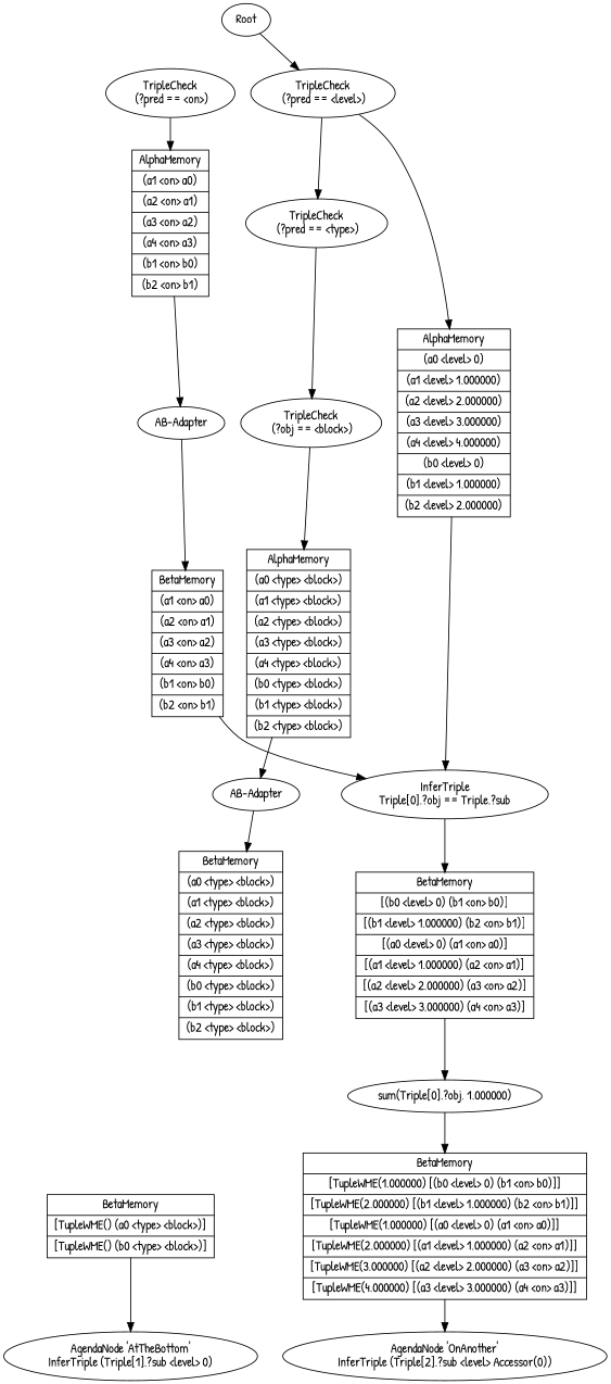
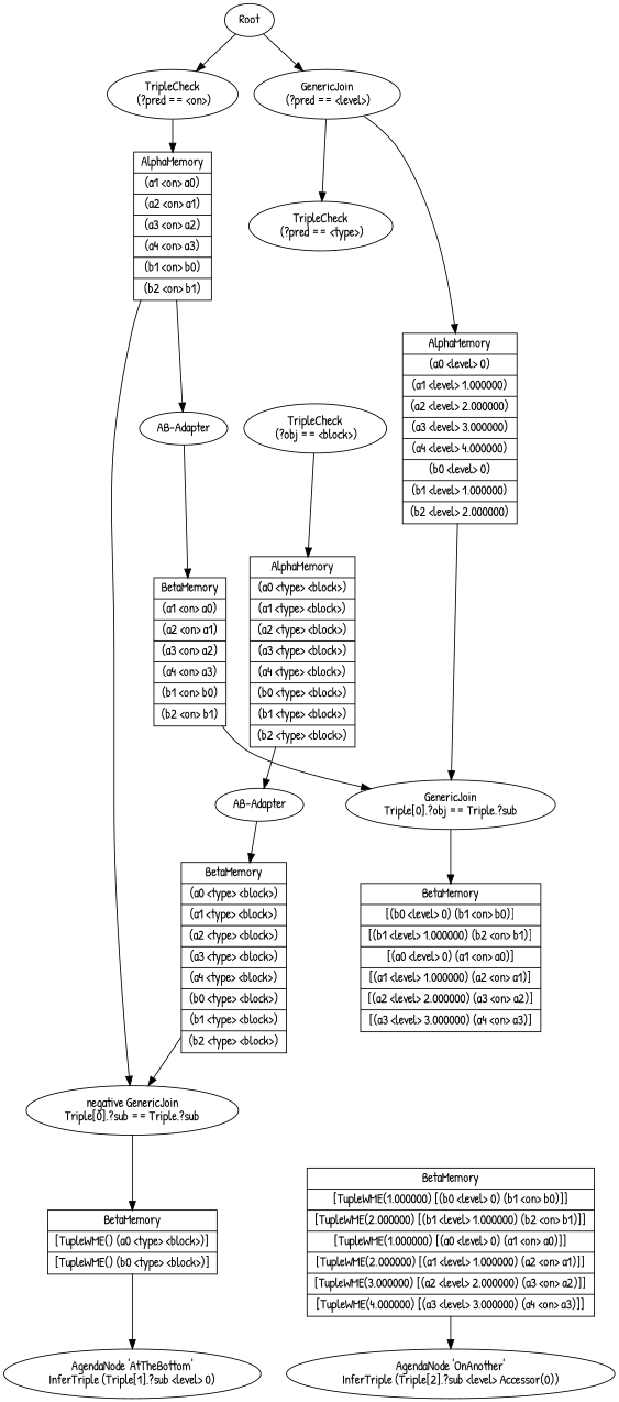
  digraph {
    fontname="Patrick Hand"
    node [fontname="Patrick Hand"]
    edge [fontname="Patrick Hand"]
    n1 [label=Root]
    n2 [label="TripleCheck\n (?pred == \<on\>)"]
-   n3 [label="TripleCheck\n (?pred == \<level\>)"]
+   n3 [label="GenericJoin\n (?pred == \<level\>)"]
    n4 [label="TripleCheck\n (?pred == \<type\>)"]
    n5 [label="TripleCheck\n (?obj == \<block\>)"]
    n6 [label="{AlphaMemory|(a1 \<on\> a0)|(a2 \<on\> a1)|(a3 \<on\> a2)|(a4 \<on\> a3)|(b1 \<on\> b0)|(b2 \<on\> b1)}" shape=record]
    n7 [label="{AlphaMemory|(a0 \<level\> 0)|(a1 \<level\> 1.000000)|(a2 \<level\> 2.000000)|(a3 \<level\> 3.000000)|(a4 \<level\> 4.000000)|(b0 \<level\> 0)|(b1 \<level\> 1.000000)|(b2 \<level\> 2.000000)}" shape=record]
    n8 [label="{AlphaMemory|(a0 \<type\> \<block\>)|(a1 \<type\> \<block\>)|(a2 \<type\> \<block\>)|(a3 \<type\> \<block\>)|(a4 \<type\> \<block\>)|(b0 \<type\> \<block\>)|(b1 \<type\> \<block\>)|(b2 \<type\> \<block\>)}" shape=record]
+   n9 [label="negative GenericJoin\nTriple[0].?sub == Triple.?sub"]
    n10 [label="AB-Adapter"]
-   n11 [label="InferTriple\nTriple[0].?obj == Triple.?sub"]
+   n11 [label="GenericJoin\nTriple[0].?obj == Triple.?sub"]
    n12 [label="{BetaMemory|[(b0 \<level\> 0) (b1 \<on\> b0)]|[(b1 \<level\> 1.000000) (b2 \<on\> b1)]|[(a0 \<level\> 0) (a1 \<on\> a0)]|[(a1 \<level\> 1.000000) (a2 \<on\> a1)]|[(a2 \<level\> 2.000000) (a3 \<on\> a2)]|[(a3 \<level\> 3.000000) (a4 \<on\> a3)]}" shape=record]
    n13 [label="{BetaMemory|[TupleWME() (a0 \<type\> \<block\>)]|[TupleWME() (b0 \<type\> \<block\>)]}" shape=record]
    n14 [label="{BetaMemory|(a1 \<on\> a0)|(a2 \<on\> a1)|(a3 \<on\> a2)|(a4 \<on\> a3)|(b1 \<on\> b0)|(b2 \<on\> b1)}" shape=record]
    n15 [label="AB-Adapter"]
    n16 [label="{BetaMemory|(a0 \<type\> \<block\>)|(a1 \<type\> \<block\>)|(a2 \<type\> \<block\>)|(a3 \<type\> \<block\>)|(a4 \<type\> \<block\>)|(b0 \<type\> \<block\>)|(b1 \<type\> \<block\>)|(b2 \<type\> \<block\>)}" shape=record]
    n17 [label="AgendaNode 'AtTheBottom'\nInferTriple (Triple[1].?sub \<level\> 0)"]
-   n18 [label="sum(Triple[0].?obj, 1.000000)"]
    n19 [label="{BetaMemory|[TupleWME(1.000000) [(b0 \<level\> 0) (b1 \<on\> b0)]]|[TupleWME(2.000000) [(b1 \<level\> 1.000000) (b2 \<on\> b1)]]|[TupleWME(1.000000) [(a0 \<level\> 0) (a1 \<on\> a0)]]|[TupleWME(2.000000) [(a1 \<level\> 1.000000) (a2 \<on\> a1)]]|[TupleWME(3.000000) [(a2 \<level\> 2.000000) (a3 \<on\> a2)]]|[TupleWME(4.000000) [(a3 \<level\> 3.000000) (a4 \<on\> a3)]]}" shape=record]
    n20 [label="AgendaNode 'OnAnother'\nInferTriple (Triple[2].?sub \<level\> Accessor(0))"]
+   n1 -> n2
    n1 -> n3
    n2 -> n6
    n3 -> n4
    n3 -> n7
-   n4 -> n5
    n5 -> n8
+   n6 -> n9
    n6 -> n10
    n7 -> n11
    n8 -> n15
+   n9 -> n13
    n10 -> n14
    n11 -> n12
-   n12 -> n18
    n13 -> n17
    n14 -> n11
    n15 -> n16
-   n18 -> n19
+   n16 -> n9
    n19 -> n20
  }
